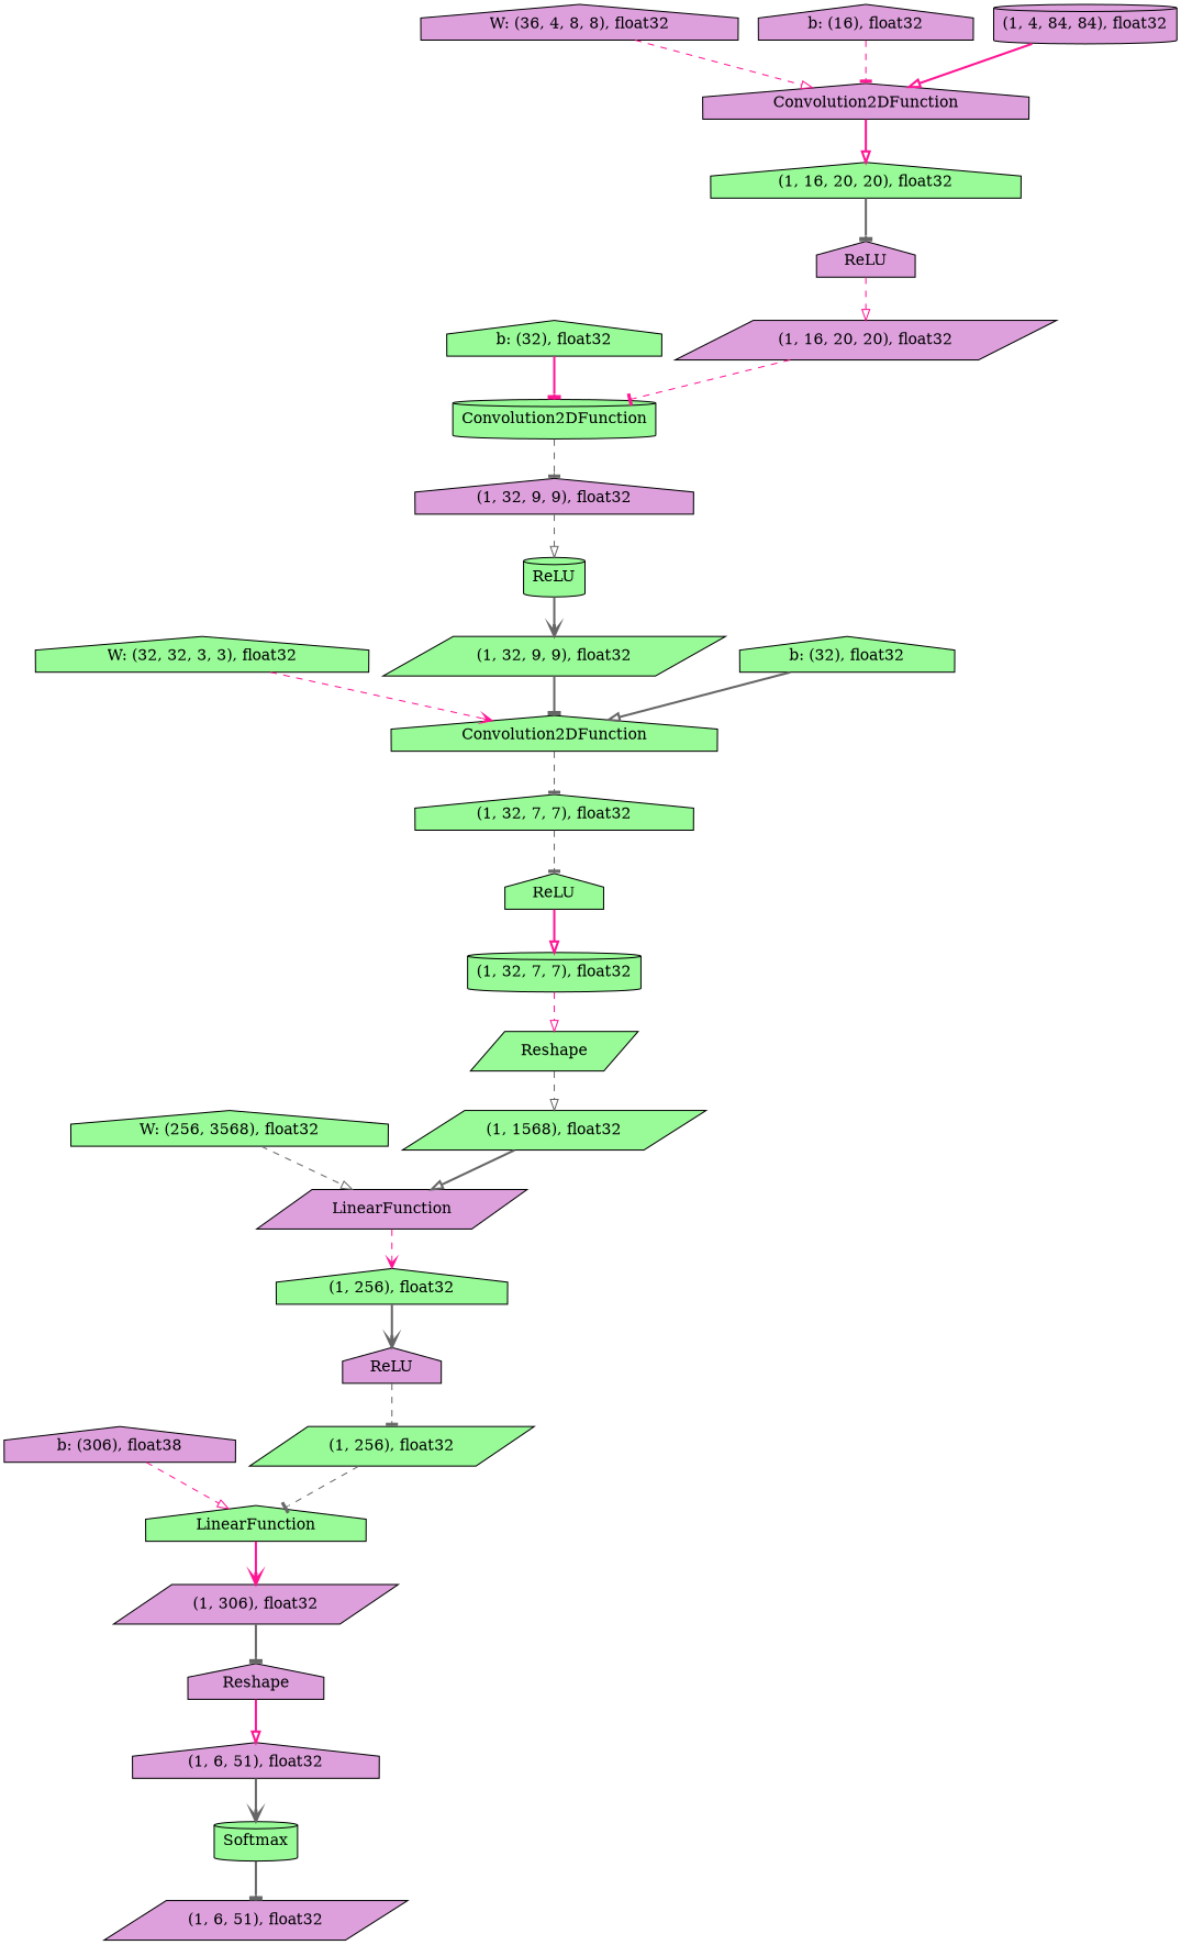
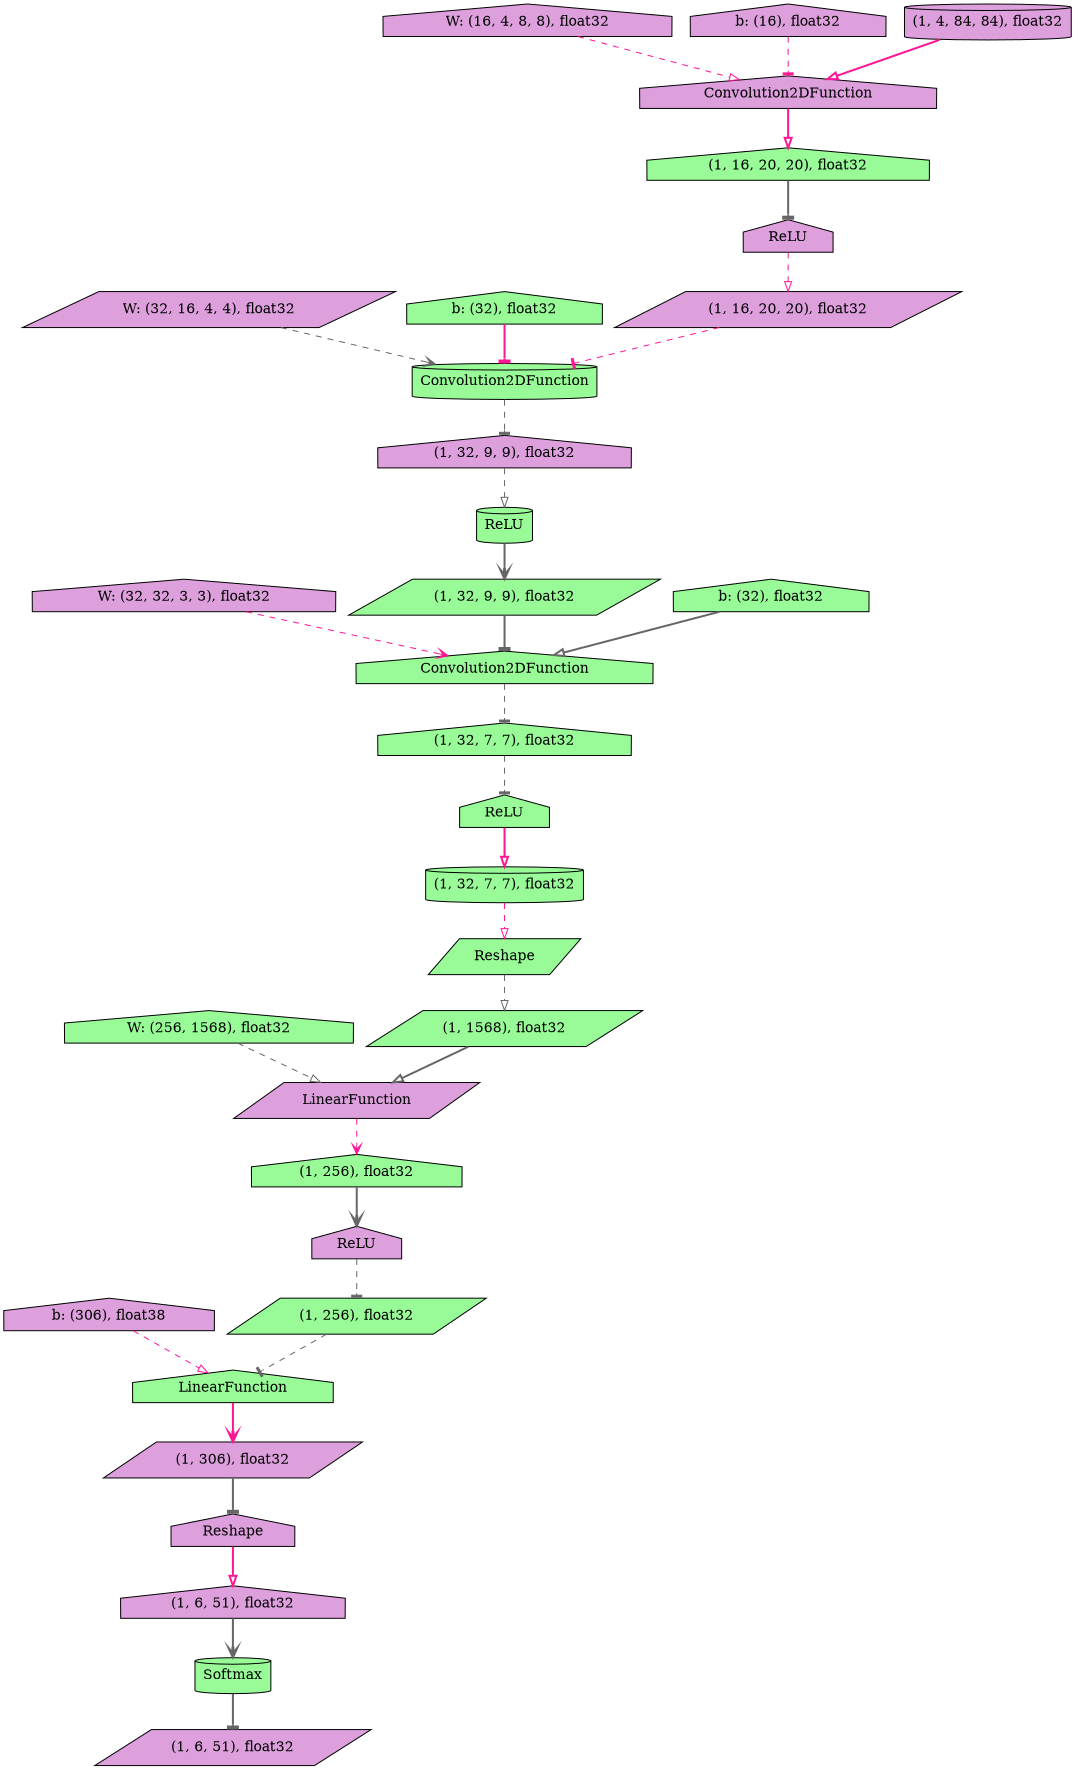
  digraph {
    rankdir=TB
    node [fillcolor=palegreen shape=house style=filled]
    edge [arrowhead=onormal color=gray40 style=dashed]
    n1 [fillcolor=plum label=ReLU]
    n2 [label="(1, 256), float32" shape=parallelogram]
    n3 [label=LinearFunction]
-   n4 [label="W: (256, 3568), float32"]
+   n4 [label="W: (256, 1568), float32"]
    n5 [fillcolor=plum label=LinearFunction shape=parallelogram]
    n6 [label="(1, 256), float32"]
    n7 [label="(1, 32, 7, 7), float32"]
    n8 [label=ReLU]
    n9 [label="(1, 32, 7, 7), float32" shape=cylinder]
    n10 [label=Reshape shape=parallelogram]
    n11 [label="(1, 1568), float32" shape=parallelogram]
-   n12 [fillcolor=plum label="W: (36, 4, 8, 8), float32"]
+   n12 [fillcolor=plum label="W: (16, 4, 8, 8), float32"]
    n13 [fillcolor=plum label=Convolution2DFunction]
    n14 [label="(1, 16, 20, 20), float32"]
    n15 [fillcolor=plum label="b: (16), float32"]
    n16 [fillcolor=plum label="(1, 306), float32" shape=parallelogram]
    n17 [fillcolor=plum label=Reshape]
+   n18 [fillcolor=plum label="W: (32, 16, 4, 4), float32" shape=parallelogram]
    n19 [label=Convolution2DFunction shape=cylinder]
    n20 [fillcolor=plum label="(1, 32, 9, 9), float32"]
    n21 [fillcolor=plum label="(1, 6, 51), float32"]
    n22 [label=Softmax shape=cylinder]
    n23 [fillcolor=plum label="b: (306), float38"]
    n24 [fillcolor=plum label="(1, 4, 84, 84), float32" shape=cylinder]
    n25 [label="b: (32), float32"]
    n26 [fillcolor=plum label=ReLU]
    n27 [fillcolor=plum label="(1, 16, 20, 20), float32" shape=parallelogram]
    n28 [fillcolor=plum label="(1, 6, 51), float32" shape=parallelogram]
-   n29 [label="W: (32, 32, 3, 3), float32"]
+   n29 [fillcolor=plum label="W: (32, 32, 3, 3), float32"]
    n30 [label=Convolution2DFunction]
    n31 [label=ReLU shape=cylinder]
    n32 [label="(1, 32, 9, 9), float32" shape=parallelogram]
    n33 [label="b: (32), float32"]
    n1 -> n2 [arrowhead=tee]
    n2 -> n3 [arrowhead=tee]
    n3 -> n16 [arrowhead=vee color=deeppink style=bold]
    n4 -> n5
    n5 -> n6 [arrowhead=vee color=deeppink]
    n6 -> n1 [arrowhead=vee style=bold]
    n7 -> n8 [arrowhead=tee]
    n8 -> n9 [color=deeppink style=bold]
    n9 -> n10 [color=deeppink]
    n10 -> n11
    n11 -> n5 [style=bold]
    n12 -> n13 [color=deeppink]
    n13 -> n14 [color=deeppink style=bold]
    n14 -> n26 [arrowhead=tee style=bold]
    n15 -> n13 [arrowhead=tee color=deeppink]
    n16 -> n17 [arrowhead=tee style=bold]
    n17 -> n21 [color=deeppink style=bold]
+   n18 -> n19 [arrowhead=vee]
    n19 -> n20 [arrowhead=tee]
    n20 -> n31
    n21 -> n22 [arrowhead=vee style=bold]
    n22 -> n28 [arrowhead=tee style=bold]
    n23 -> n3 [color=deeppink]
    n24 -> n13 [color=deeppink style=bold]
    n25 -> n19 [arrowhead=tee color=deeppink style=bold]
    n26 -> n27 [color=deeppink]
    n27 -> n19 [arrowhead=tee color=deeppink]
    n29 -> n30 [arrowhead=vee color=deeppink]
    n30 -> n7 [arrowhead=tee]
    n31 -> n32 [arrowhead=vee style=bold]
    n32 -> n30 [arrowhead=tee style=bold]
    n33 -> n30 [style=bold]
  }
